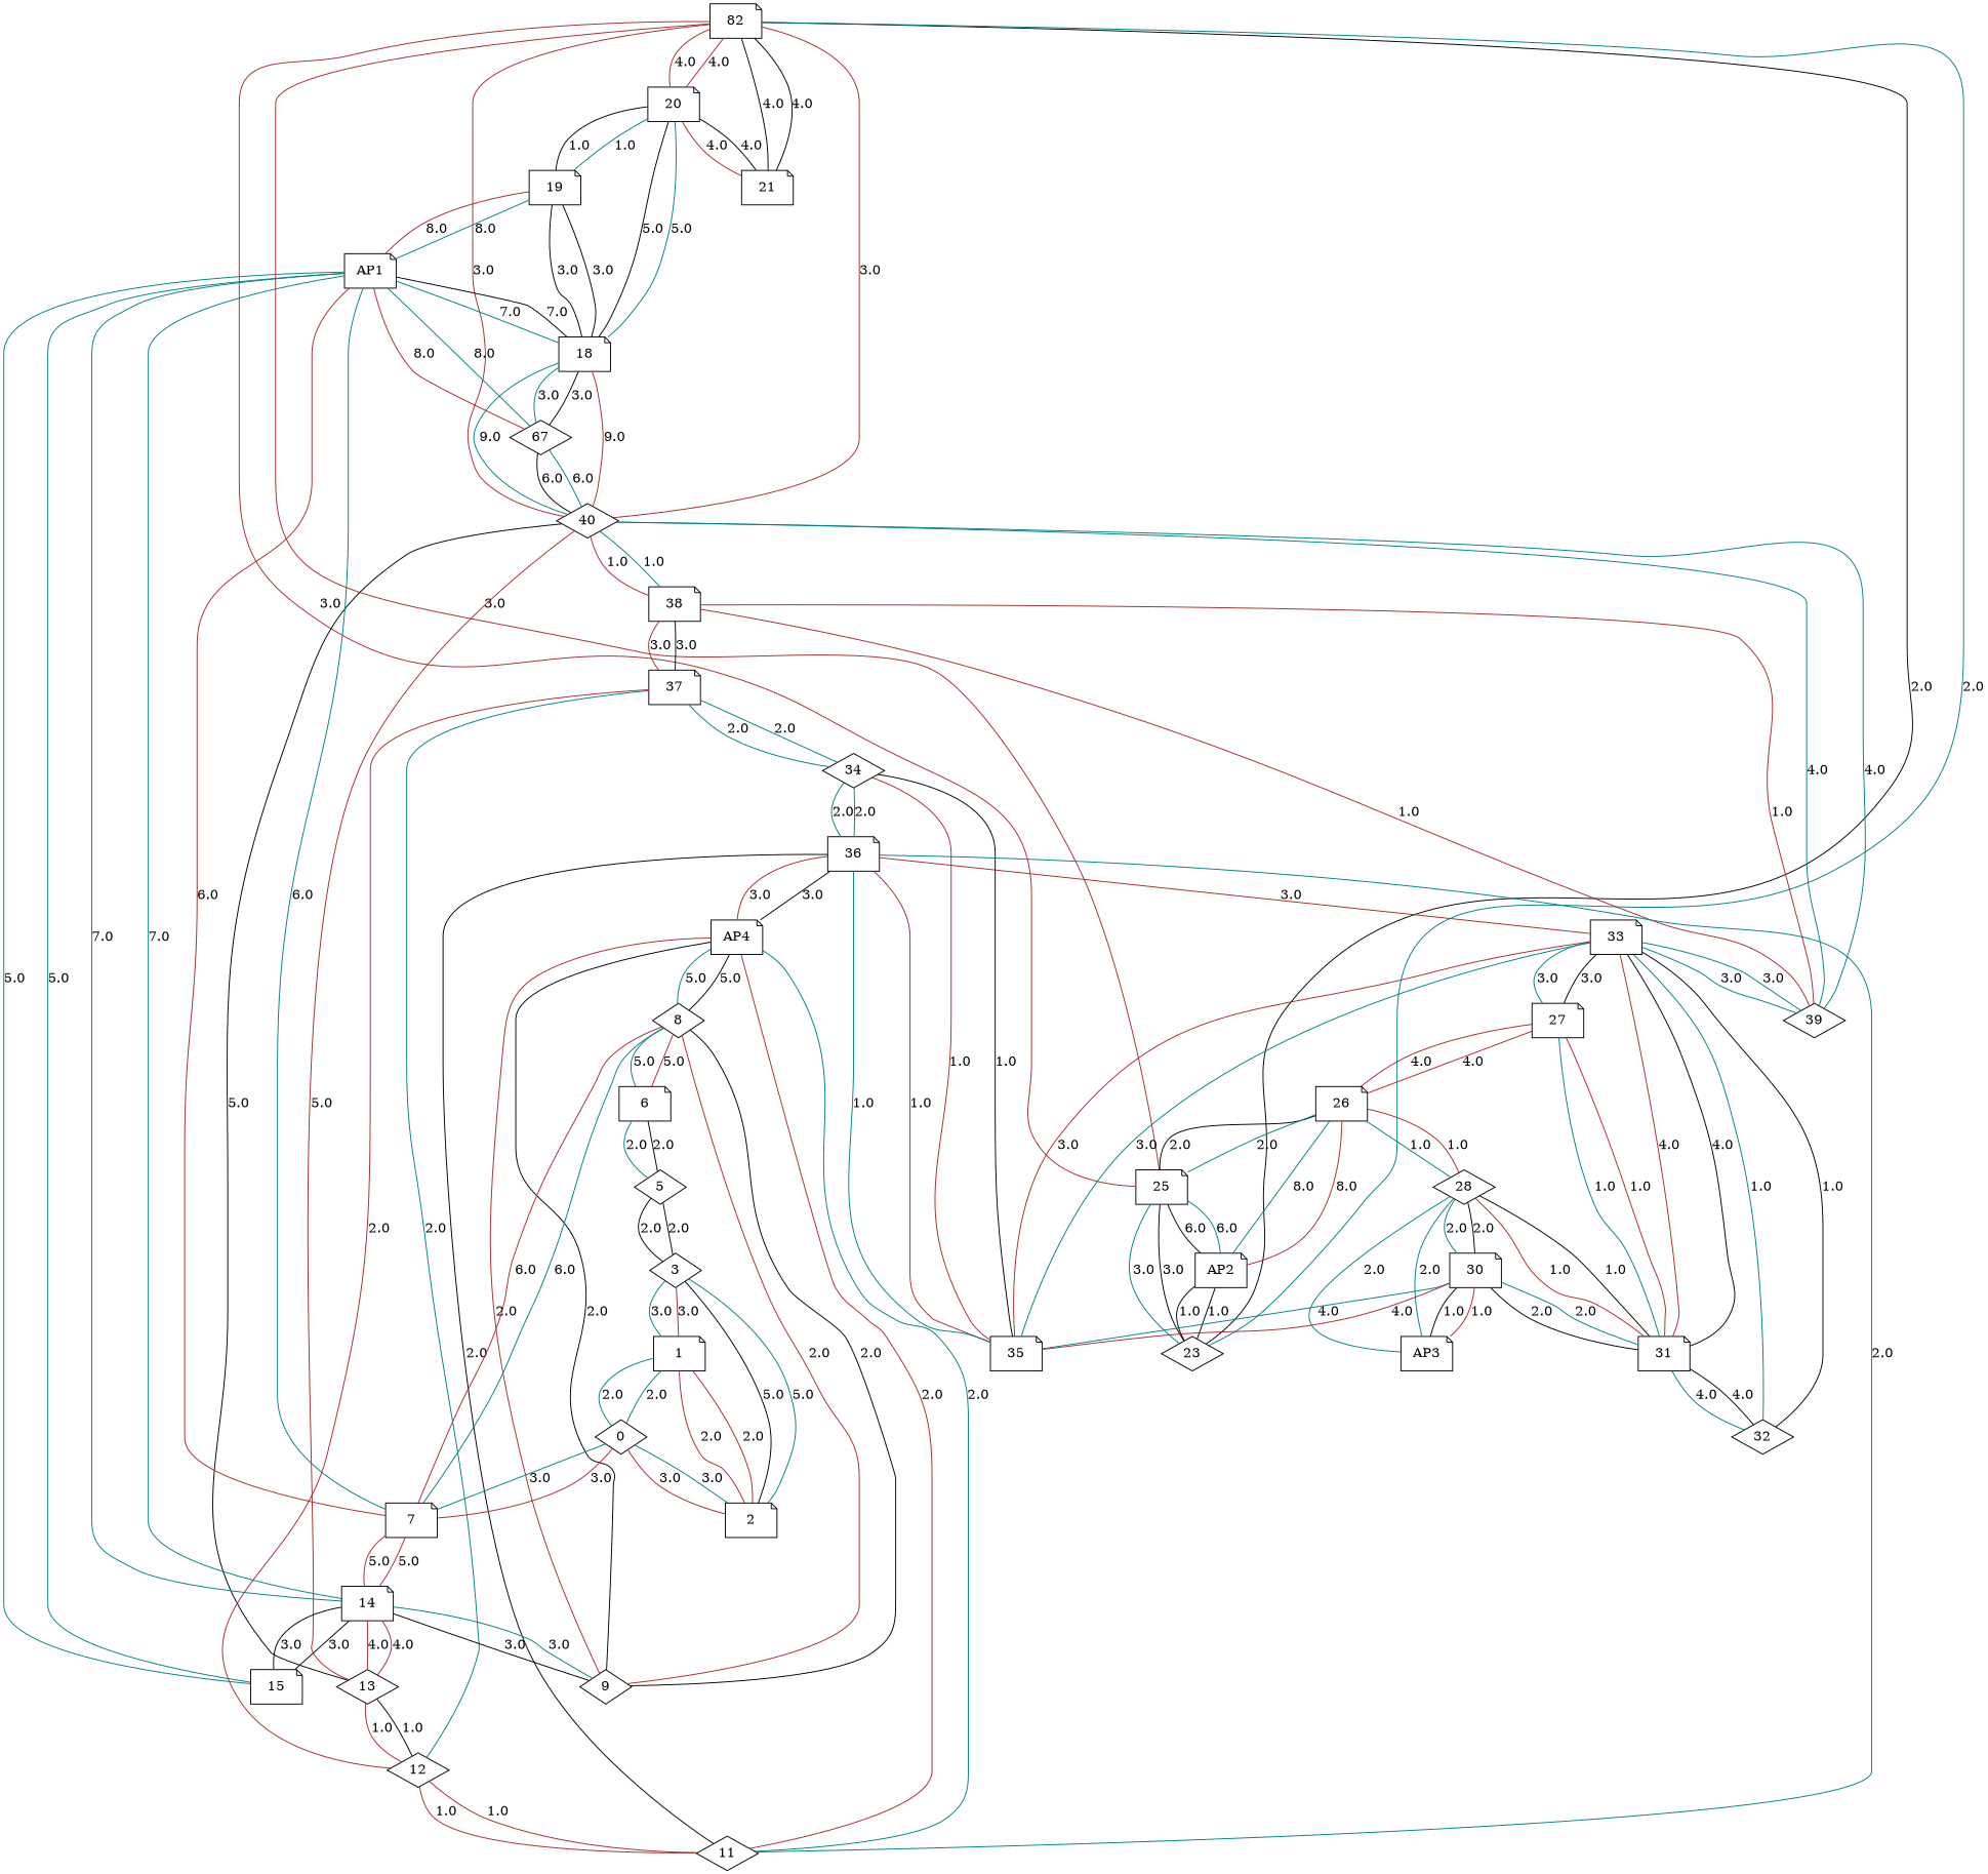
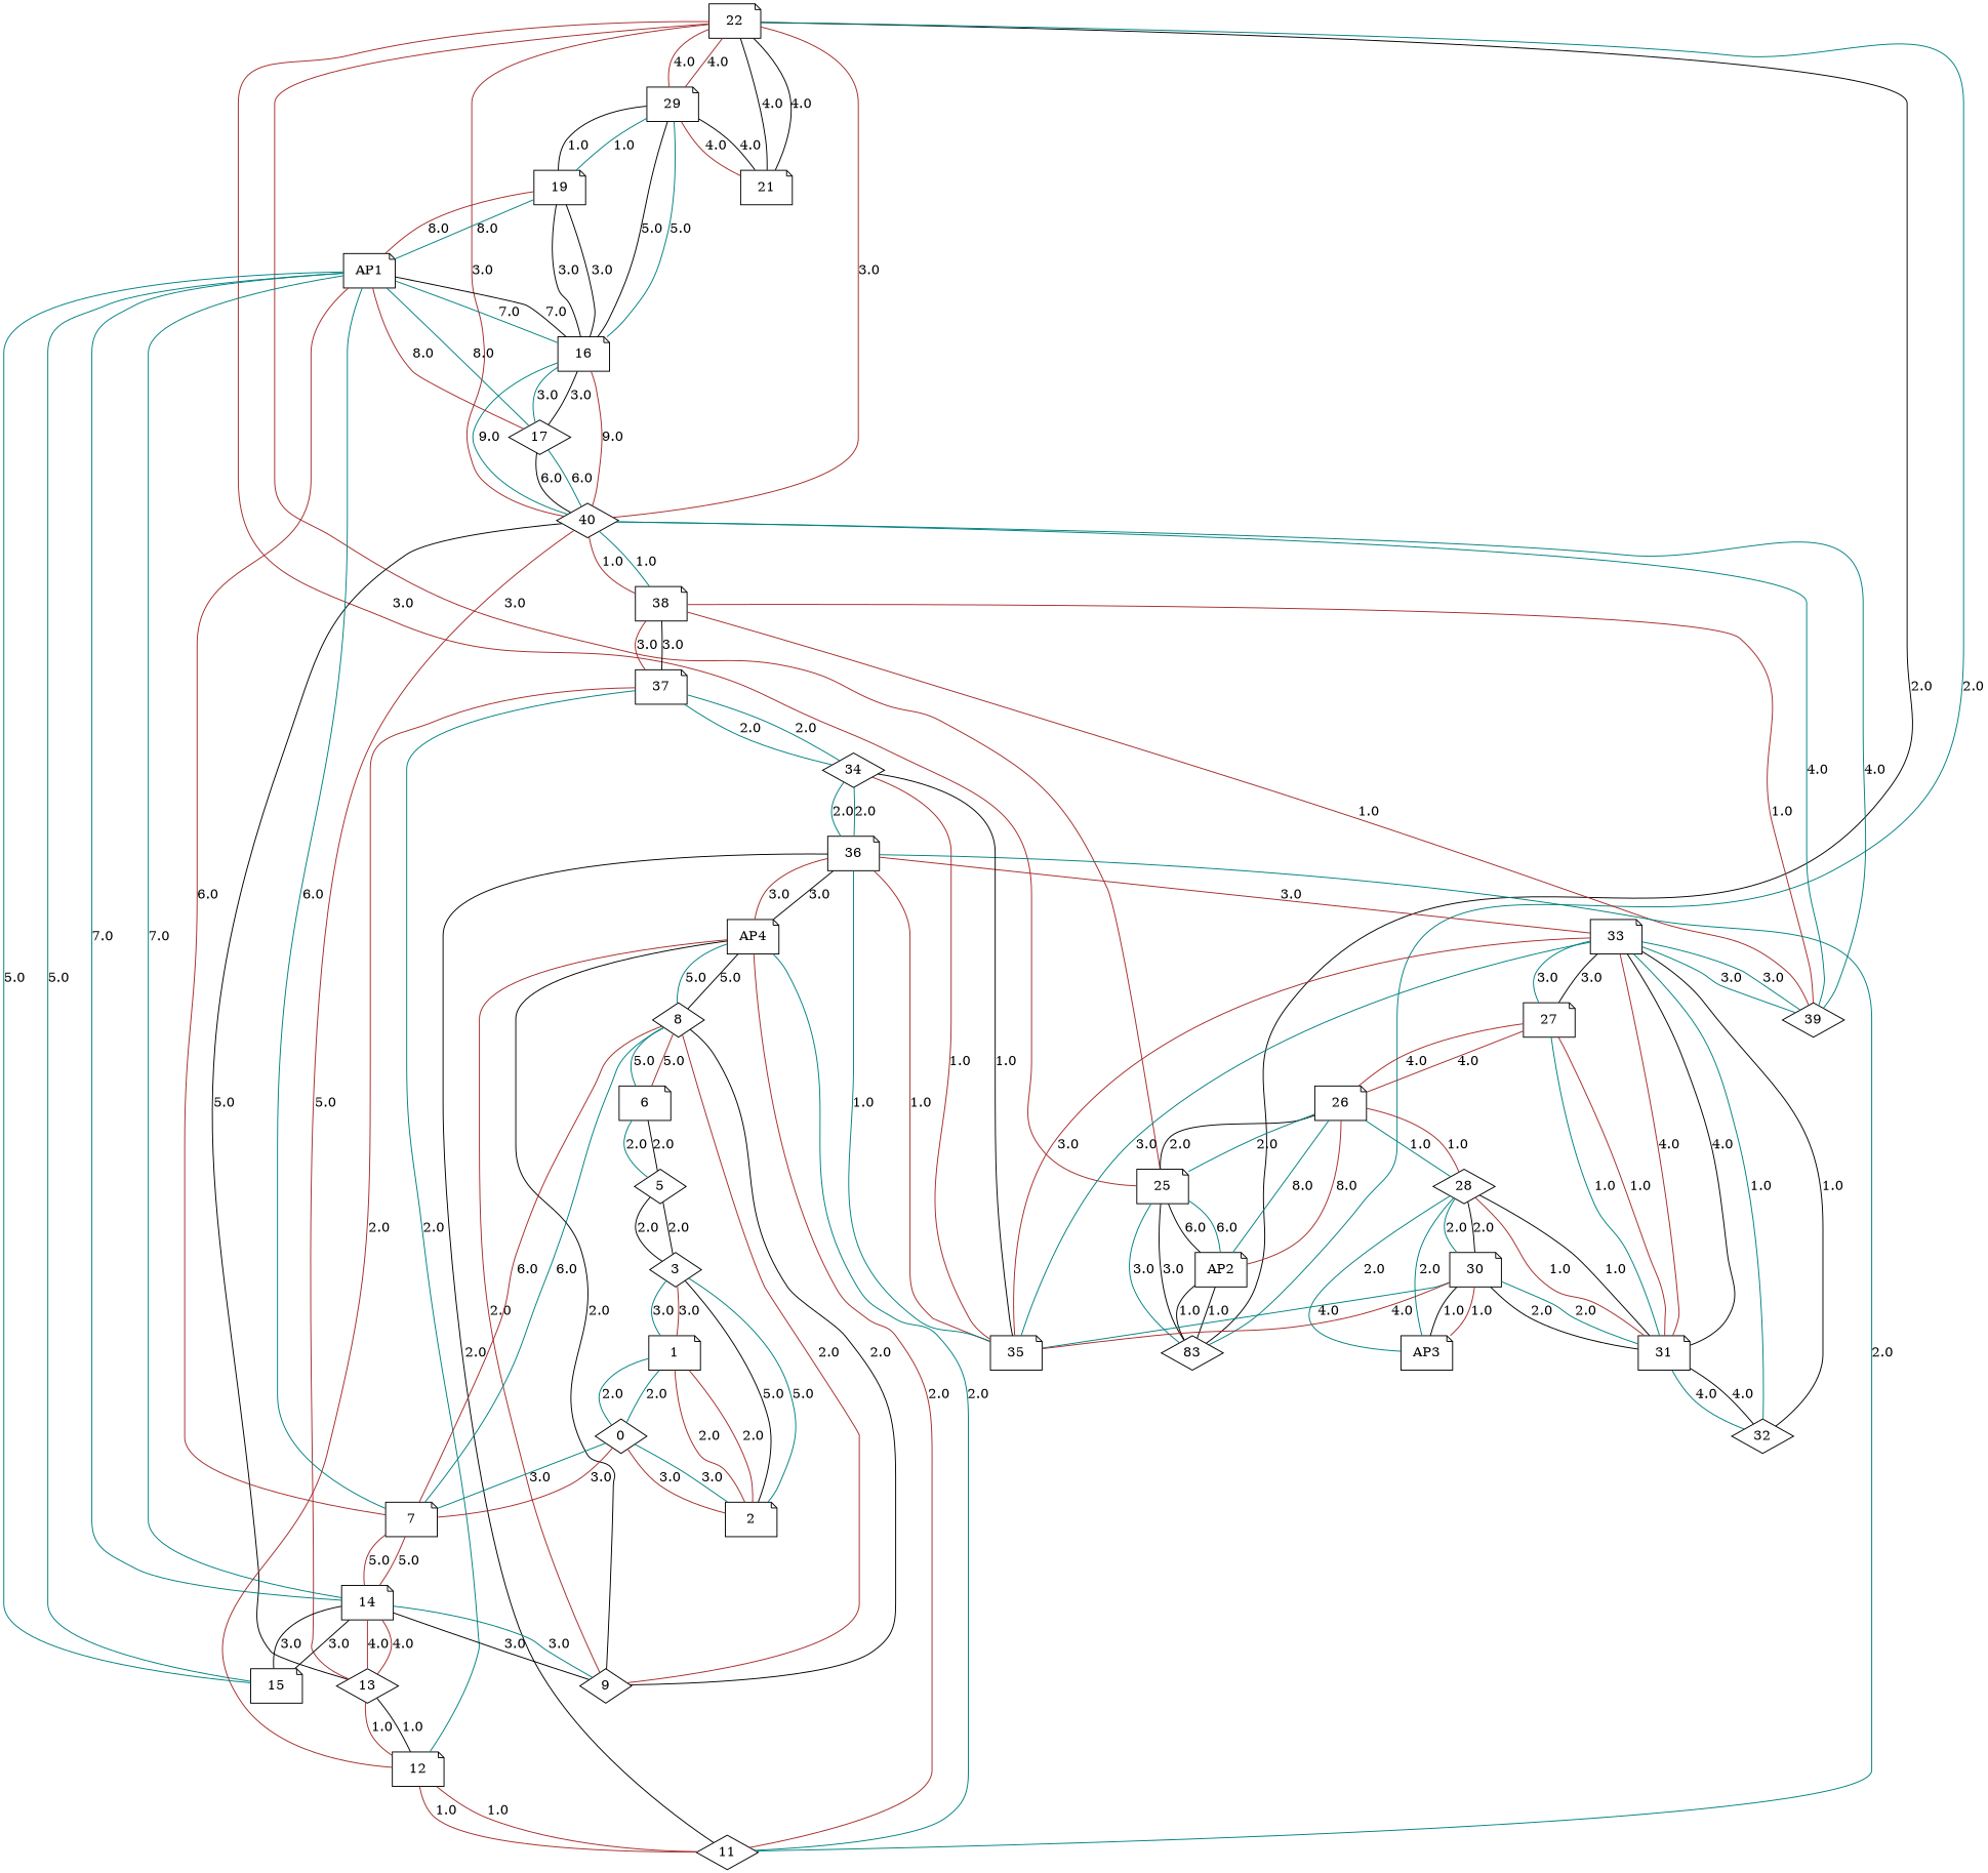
  graph {
    node [shape=note]
    edge [color=teal]
-   22 [label=82]
-   20
+   22
+   20 [label=29]
    21
-   23 [shape=diamond]
+   23 [shape=diamond label=83]
    25
    40 [shape=diamond]
-   18
+   18 [label=16]
    19
    AP2
    26
    39 [shape=diamond]
    13 [shape=diamond]
-   17 [shape=diamond label=67]
+   17 [shape=diamond]
    38
    AP1
    27
    28 [shape=diamond]
    33
-   12 [shape=diamond]
+   12
    14
    37
    31
    AP3
    30
    32 [shape=diamond]
    35
    36
    34 [shape=diamond]
    11 [shape=diamond]
    AP4
    9 [shape=diamond]
    8 [shape=diamond]
    7
    6
    15
    0 [shape=diamond]
    1
    2
    5 [shape=diamond]
    3 [shape=diamond]
    22 -- 20 [color=brown label=4.0]
    22 -- 21 [color=black label=4.0]
    22 -- 23 [color=black label=2.0]
    22 -- 25 [color=brown label=3.0]
    22 -- 40 [color=brown label=3.0]
    20 -- 22 [color=brown label=4.0]
    20 -- 21 [color=brown label=4.0]
    20 -- 18 [color=black label=5.0]
    20 -- 19 [color=black label=1.0]
    21 -- 22 [color=black label=4.0]
    21 -- 20 [color=black label=4.0]
    23 -- 22 [label=2.0]
    23 -- 25 [color=black label=3.0]
    23 -- AP2 [color=black label=1.0]
    25 -- 22 [color=brown label=3.0]
    25 -- 23 [label=3.0]
    25 -- AP2 [label=6.0]
    25 -- 26 [color=black label=2.0]
    40 -- 22 [color=brown label=3.0]
    40 -- 18 [color=brown label=9.0]
    40 -- 39 [label=4.0]
    40 -- 13 [color=black label=5.0]
    40 -- 17 [color=black label=6.0]
    40 -- 38 [color=brown label=1.0]
    18 -- 20 [label=5.0]
    18 -- 40 [label=9.0]
    18 -- 19 [color=black label=3.0]
    18 -- 17 [color=black label=3.0]
    18 -- AP1 [color=black label=7.0]
    19 -- 20 [label=1.0]
    19 -- 18 [color=black label=3.0]
    19 -- AP1 [label=8.0]
    AP2 -- 23 [color=black label=1.0]
    AP2 -- 25 [color=black label=6.0]
    AP2 -- 26 [color=brown label=8.0]
    26 -- 25 [label=2.0]
    26 -- AP2 [label=8.0]
    26 -- 27 [color=brown label=4.0]
    26 -- 28 [label=1.0]
    39 -- 40 [label=4.0]
    39 -- 38 [color=brown label=1.0]
    39 -- 33 [label=3.0]
    13 -- 40 [color=brown label=5.0]
    13 -- 12 [color=brown label=1.0]
    13 -- 14 [color=brown label=4.0]
    17 -- 40 [label=6.0]
    17 -- 18 [label=3.0]
    17 -- AP1 [label=8.0]
    38 -- 40 [label=1.0]
    38 -- 39 [color=brown label=1.0]
    38 -- 37 [color=black label=3.0]
    AP1 -- 18 [label=7.0]
    AP1 -- 19 [color=brown label=8.0]
    AP1 -- 17 [color=brown label=8.0]
    AP1 -- 14 [label=7.0]
    AP1 -- 7 [color=brown label=6.0]
    AP1 -- 15 [label=5.0]
    27 -- 26 [color=brown label=4.0]
    27 -- 33 [label=3.0]
    27 -- 31 [label=1.0]
    28 -- 26 [color=brown label=1.0]
    28 -- 31 [color=brown label=1.0]
    28 -- AP3 [label=2.0]
    28 -- 30 [color=black label=2.0]
    33 -- 39 [label=3.0]
    33 -- 27 [color=black label=3.0]
    33 -- 31 [color=black label=4.0]
    33 -- 32 [label=1.0]
    33 -- 35 [color=brown label=3.0]
    12 -- 13 [color=black label=1.0]
    12 -- 37 [label=2.0]
    12 -- 11 [color=brown label=1.0]
    14 -- 13 [color=brown label=4.0]
    14 -- AP1 [label=7.0]
    14 -- 9 [color=black label=3.0]
    14 -- 7 [color=brown label=5.0]
    14 -- 15 [color=black label=3.0]
    37 -- 38 [color=brown label=3.0]
    37 -- 12 [color=brown label=2.0]
    37 -- 34 [label=2.0]
    31 -- 27 [color=brown label=1.0]
    31 -- 28 [color=black label=1.0]
    31 -- 33 [color=brown label=4.0]
    31 -- 30 [color=black label=2.0]
    31 -- 32 [label=4.0]
    AP3 -- 28 [label=2.0]
    AP3 -- 30 [color=black label=1.0]
    30 -- 28 [label=2.0]
    30 -- 31 [label=2.0]
    30 -- AP3 [color=brown label=1.0]
    30 -- 35 [label=4.0]
    32 -- 33 [color=black label=1.0]
    32 -- 31 [color=black label=4.0]
    35 -- 33 [label=3.0]
    35 -- 30 [color=brown label=4.0]
    35 -- 36 [color=brown label=1.0]
    35 -- 34 [color=brown label=1.0]
    36 -- 33 [color=brown label=3.0]
    36 -- 35 [label=1.0]
    36 -- 34 [label=2.0]
    36 -- 11 [label=2.0]
    36 -- AP4 [color=brown label=3.0]
    34 -- 37 [label=2.0]
    34 -- 35 [color=black label=1.0]
    34 -- 36 [label=2.0]
    11 -- 12 [color=brown label=1.0]
    11 -- 36 [color=black label=2.0]
    11 -- AP4 [label=2.0]
    AP4 -- 36 [color=black label=3.0]
    AP4 -- 11 [color=brown label=2.0]
    AP4 -- 9 [color=black label=2.0]
    AP4 -- 8 [color=black label=5.0]
    9 -- 14 [label=3.0]
    9 -- AP4 [color=brown label=2.0]
    9 -- 8 [color=black label=2.0]
    8 -- AP4 [label=5.0]
    8 -- 9 [color=brown label=2.0]
    8 -- 7 [label=6.0]
    8 -- 6 [color=brown label=5.0]
    7 -- AP1 [label=6.0]
    7 -- 14 [color=brown label=5.0]
    7 -- 8 [color=brown label=6.0]
    7 -- 0 [color=brown label=3.0]
    6 -- 8 [label=5.0]
    6 -- 5 [color=black label=2.0]
    15 -- AP1 [label=5.0]
    15 -- 14 [color=black label=3.0]
    0 -- 7 [label=3.0]
    0 -- 1 [label=2.0]
    0 -- 2 [color=brown label=3.0]
    1 -- 0 [label=2.0]
    1 -- 2 [color=brown label=2.0]
    1 -- 3 [color=brown label=3.0]
    2 -- 0 [label=3.0]
    2 -- 1 [color=brown label=2.0]
    2 -- 3 [color=black label=5.0]
    5 -- 6 [label=2.0]
    5 -- 3 [color=black label=2.0]
    3 -- 1 [label=3.0]
    3 -- 2 [label=5.0]
    3 -- 5 [color=black label=2.0]
  }
